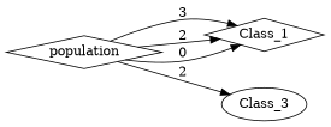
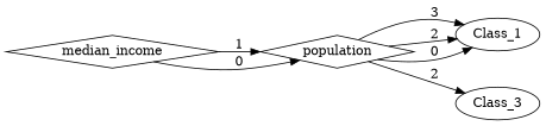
  digraph {
    rankdir=LR
-   n1 [label=Class_1 shape=diamond]
+   n1 [label=Class_1]
    n2 [label=Class_3]
    n3 [label=population shape=diamond]
+   n4 [label=median_income shape=diamond]
    n3 -> n1 [label=3]
    n3 -> n1 [label=2]
    n3 -> n1 [label=0]
    n3 -> n2 [label=2]
+   n4 -> n3 [label=1]
+   n4 -> n3 [label=0]
  }
